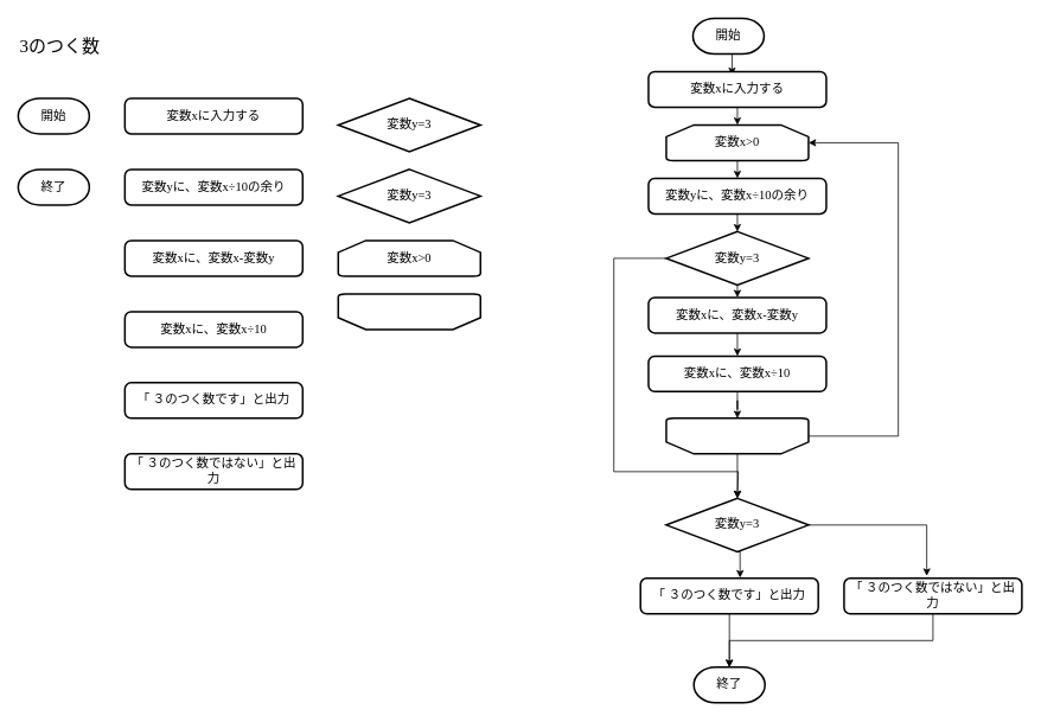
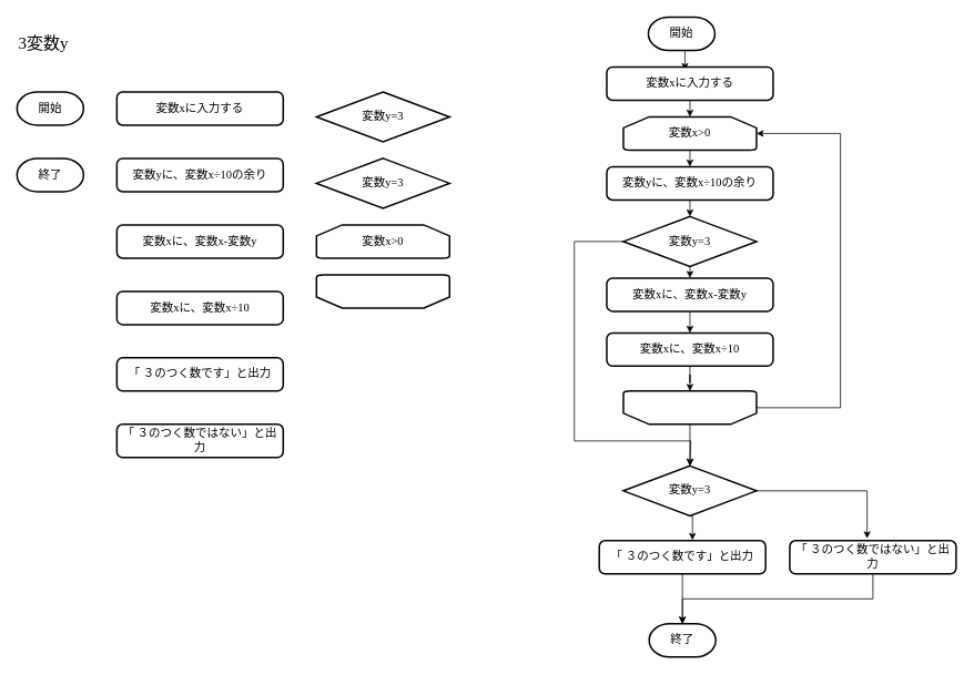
  <mxCell id="0" />
  <mxCell id="1" parent="0" />
  <mxCell id="2" value="開始" style="strokeWidth=2;html=1;shape=mxgraph.flowchart.terminator;whiteSpace=wrap;fontSize=14;fontFamily=BIZ UDPGothic;" parent="1" vertex="1"><mxGeometry x="20" y="110" width="80" height="40" as="geometry" /></mxCell>
  <mxCell id="3" value="終了" style="strokeWidth=2;html=1;shape=mxgraph.flowchart.terminator;whiteSpace=wrap;fontSize=14;fontFamily=BIZ UDPGothic;" parent="1" vertex="1"><mxGeometry x="20" y="190" width="80" height="40" as="geometry" /></mxCell>
  <mxCell id="4" value="&lt;div style=&quot;font-size: 14px;&quot;&gt;変数xに入力する&lt;/div&gt;" style="rounded=1;whiteSpace=wrap;html=1;absoluteArcSize=1;arcSize=14;strokeWidth=2;fontSize=14;fontFamily=BIZ UDPGothic;" parent="1" vertex="1"><mxGeometry x="140" y="110" width="200" height="40" as="geometry" /></mxCell>
- <mxCell id="5" value="3のつく数" style="text;html=1;strokeColor=none;fillColor=none;align=left;verticalAlign=middle;whiteSpace=wrap;rounded=0;fontSize=20;fontFamily=BIZ UDPGothic;" parent="1" vertex="1"><mxGeometry x="20" y="30" width="480" height="40" as="geometry" /></mxCell>
+ <mxCell id="5" value="3変数y" style="text;html=1;strokeColor=none;fillColor=none;align=left;verticalAlign=middle;whiteSpace=wrap;rounded=0;fontSize=20;fontFamily=BIZ UDPGothic;" parent="1" vertex="1"><mxGeometry x="20" y="30" width="480" height="40" as="geometry" /></mxCell>
  <mxCell id="6" value="&lt;div style=&quot;font-size: 14px;&quot;&gt;変数x&amp;gt;0&lt;/div&gt;" style="strokeWidth=2;html=1;shape=mxgraph.flowchart.loop_limit;whiteSpace=wrap;fontSize=14;fontFamily=BIZ UDPGothic;" vertex="1" parent="1"><mxGeometry x="380" y="270" width="160" height="40" as="geometry" /></mxCell>
  <mxCell id="7" value="" style="strokeWidth=2;html=1;shape=mxgraph.flowchart.loop_limit;whiteSpace=wrap;direction=west;fontSize=14;fontFamily=BIZ UDPGothic;" vertex="1" parent="1"><mxGeometry x="380" y="330" width="160" height="40" as="geometry" /></mxCell>
  <mxCell id="8" value="&lt;div style=&quot;font-size: 14px;&quot;&gt;変数y=3&lt;/div&gt;" style="strokeWidth=2;html=1;shape=mxgraph.flowchart.decision;whiteSpace=wrap;fontSize=14;fontFamily=BIZ UDPGothic;" vertex="1" parent="1"><mxGeometry x="380" y="110" width="160" height="60" as="geometry" /></mxCell>
  <mxCell id="9" value="&lt;div style=&quot;font-size: 14px;&quot;&gt;&lt;div&gt;変数yに、変数x÷10の余り&lt;/div&gt;&lt;/div&gt;" style="rounded=1;whiteSpace=wrap;html=1;absoluteArcSize=1;arcSize=14;strokeWidth=2;fontSize=14;fontFamily=BIZ UDPGothic;" vertex="1" parent="1"><mxGeometry x="140" y="190" width="200" height="40" as="geometry" /></mxCell>
  <mxCell id="10" value="&lt;div style=&quot;font-size: 14px;&quot;&gt;&lt;div&gt;変数xに、変数x-変数y&lt;/div&gt;&lt;/div&gt;" style="rounded=1;whiteSpace=wrap;html=1;absoluteArcSize=1;arcSize=14;strokeWidth=2;fontSize=14;fontFamily=BIZ UDPGothic;" vertex="1" parent="1"><mxGeometry x="140" y="270" width="200" height="40" as="geometry" /></mxCell>
  <mxCell id="11" value="&lt;div style=&quot;font-size: 14px;&quot;&gt;&lt;div&gt;変数xに、変数x÷10&lt;/div&gt;&lt;/div&gt;" style="rounded=1;whiteSpace=wrap;html=1;absoluteArcSize=1;arcSize=14;strokeWidth=2;fontSize=14;fontFamily=BIZ UDPGothic;" vertex="1" parent="1"><mxGeometry x="140" y="350" width="200" height="40" as="geometry" /></mxCell>
  <mxCell id="12" value="&lt;div style=&quot;&quot;&gt;&lt;div style=&quot;&quot;&gt;「 ３のつく数です」と出力&lt;/div&gt;&lt;/div&gt;" style="rounded=1;whiteSpace=wrap;html=1;absoluteArcSize=1;arcSize=14;strokeWidth=2;fontSize=14;fontFamily=BIZ UDPGothic;" vertex="1" parent="1"><mxGeometry x="140" y="430" width="200" height="40" as="geometry" /></mxCell>
  <mxCell id="13" value="&lt;div style=&quot;&quot;&gt;&lt;div style=&quot;&quot;&gt;「 ３のつく数ではない」と出力&lt;/div&gt;&lt;/div&gt;" style="rounded=1;whiteSpace=wrap;html=1;absoluteArcSize=1;arcSize=14;strokeWidth=2;fontSize=14;fontFamily=BIZ UDPGothic;" vertex="1" parent="1"><mxGeometry x="140" y="510" width="200" height="40" as="geometry" /></mxCell>
  <mxCell id="14" style="edgeStyle=orthogonalEdgeStyle;rounded=0;orthogonalLoop=1;jettySize=auto;html=1;exitX=0.5;exitY=1;exitDx=0;exitDy=0;exitPerimeter=0;entryX=0.47;entryY=0.1;entryDx=0;entryDy=0;entryPerimeter=0;" edge="1" parent="1" source="15" target="18"><mxGeometry relative="1" as="geometry" /></mxCell>
  <mxCell id="15" value="開始" style="strokeWidth=2;html=1;shape=mxgraph.flowchart.terminator;whiteSpace=wrap;fontSize=14;fontFamily=BIZ UDPGothic;" vertex="1" parent="1"><mxGeometry x="779" y="20" width="80" height="40" as="geometry" /></mxCell>
  <mxCell id="16" value="終了" style="strokeWidth=2;html=1;shape=mxgraph.flowchart.terminator;whiteSpace=wrap;fontSize=14;fontFamily=BIZ UDPGothic;" vertex="1" parent="1"><mxGeometry x="780" y="750" width="80" height="40" as="geometry" /></mxCell>
  <mxCell id="17" style="edgeStyle=orthogonalEdgeStyle;rounded=0;orthogonalLoop=1;jettySize=auto;html=1;exitX=0.5;exitY=1;exitDx=0;exitDy=0;entryX=0.5;entryY=0;entryDx=0;entryDy=0;entryPerimeter=0;" edge="1" parent="1" source="18" target="20"><mxGeometry relative="1" as="geometry" /></mxCell>
  <mxCell id="18" value="&lt;div style=&quot;font-size: 14px;&quot;&gt;変数xに入力する&lt;/div&gt;" style="rounded=1;whiteSpace=wrap;html=1;absoluteArcSize=1;arcSize=14;strokeWidth=2;fontSize=14;fontFamily=BIZ UDPGothic;" vertex="1" parent="1"><mxGeometry x="729" y="80" width="200" height="40" as="geometry" /></mxCell>
  <mxCell id="19" style="edgeStyle=orthogonalEdgeStyle;rounded=0;orthogonalLoop=1;jettySize=auto;html=1;exitX=0.5;exitY=1;exitDx=0;exitDy=0;exitPerimeter=0;entryX=0.5;entryY=0;entryDx=0;entryDy=0;" edge="1" parent="1" source="20" target="28"><mxGeometry relative="1" as="geometry" /></mxCell>
  <mxCell id="20" value="&lt;div style=&quot;font-size: 14px;&quot;&gt;変数x&amp;gt;0&lt;/div&gt;" style="strokeWidth=2;html=1;shape=mxgraph.flowchart.loop_limit;whiteSpace=wrap;fontSize=14;fontFamily=BIZ UDPGothic;" vertex="1" parent="1"><mxGeometry x="749" y="140" width="160" height="40" as="geometry" /></mxCell>
  <mxCell id="21" style="edgeStyle=orthogonalEdgeStyle;rounded=0;orthogonalLoop=1;jettySize=auto;html=1;exitX=0.5;exitY=0;exitDx=0;exitDy=0;exitPerimeter=0;entryX=0.5;entryY=0;entryDx=0;entryDy=0;entryPerimeter=0;" edge="1" parent="1" source="23" target="39"><mxGeometry relative="1" as="geometry" /></mxCell>
  <mxCell id="22" style="edgeStyle=orthogonalEdgeStyle;rounded=0;orthogonalLoop=1;jettySize=auto;html=1;exitX=0;exitY=0.5;exitDx=0;exitDy=0;exitPerimeter=0;entryX=1;entryY=0.5;entryDx=0;entryDy=0;entryPerimeter=0;" edge="1" parent="1" source="23" target="20"><mxGeometry relative="1" as="geometry"><Array as="points"><mxPoint x="1010" y="490" /><mxPoint x="1010" y="160" /></Array></mxGeometry></mxCell>
  <mxCell id="23" value="" style="strokeWidth=2;html=1;shape=mxgraph.flowchart.loop_limit;whiteSpace=wrap;direction=west;fontSize=14;fontFamily=BIZ UDPGothic;" vertex="1" parent="1"><mxGeometry x="749" y="470" width="160" height="40" as="geometry" /></mxCell>
  <mxCell id="24" style="edgeStyle=orthogonalEdgeStyle;rounded=0;orthogonalLoop=1;jettySize=auto;html=1;exitX=0.5;exitY=1;exitDx=0;exitDy=0;exitPerimeter=0;entryX=0.5;entryY=0;entryDx=0;entryDy=0;" edge="1" parent="1" source="26" target="30"><mxGeometry relative="1" as="geometry" /></mxCell>
  <mxCell id="25" style="edgeStyle=orthogonalEdgeStyle;rounded=0;orthogonalLoop=1;jettySize=auto;html=1;exitX=0;exitY=0.5;exitDx=0;exitDy=0;exitPerimeter=0;entryX=0.5;entryY=0;entryDx=0;entryDy=0;entryPerimeter=0;" edge="1" parent="1" source="26" target="39"><mxGeometry relative="1" as="geometry"><mxPoint x="830" y="540" as="targetPoint" /><Array as="points"><mxPoint x="690" y="290" /><mxPoint x="690" y="530" /><mxPoint x="830" y="530" /></Array></mxGeometry></mxCell>
  <mxCell id="26" value="&lt;div style=&quot;font-size: 14px;&quot;&gt;変数y=3&lt;/div&gt;" style="strokeWidth=2;html=1;shape=mxgraph.flowchart.decision;whiteSpace=wrap;fontSize=14;fontFamily=BIZ UDPGothic;" vertex="1" parent="1"><mxGeometry x="749" y="260" width="160" height="60" as="geometry" /></mxCell>
  <mxCell id="27" style="edgeStyle=orthogonalEdgeStyle;rounded=0;orthogonalLoop=1;jettySize=auto;html=1;exitX=0.5;exitY=1;exitDx=0;exitDy=0;entryX=0.5;entryY=0;entryDx=0;entryDy=0;entryPerimeter=0;" edge="1" parent="1" source="28" target="26"><mxGeometry relative="1" as="geometry" /></mxCell>
  <mxCell id="28" value="&lt;div style=&quot;font-size: 14px;&quot;&gt;&lt;div&gt;変数yに、変数x÷10の余り&lt;/div&gt;&lt;/div&gt;" style="rounded=1;whiteSpace=wrap;html=1;absoluteArcSize=1;arcSize=14;strokeWidth=2;fontSize=14;fontFamily=BIZ UDPGothic;" vertex="1" parent="1"><mxGeometry x="729" y="200" width="200" height="40" as="geometry" /></mxCell>
  <mxCell id="29" style="edgeStyle=orthogonalEdgeStyle;rounded=0;orthogonalLoop=1;jettySize=auto;html=1;exitX=0.5;exitY=1;exitDx=0;exitDy=0;entryX=0.5;entryY=0;entryDx=0;entryDy=0;" edge="1" parent="1" source="30" target="32"><mxGeometry relative="1" as="geometry" /></mxCell>
  <mxCell id="30" value="&lt;div style=&quot;font-size: 14px;&quot;&gt;&lt;div&gt;変数xに、変数x-変数y&lt;/div&gt;&lt;/div&gt;" style="rounded=1;whiteSpace=wrap;html=1;absoluteArcSize=1;arcSize=14;strokeWidth=2;fontSize=14;fontFamily=BIZ UDPGothic;" vertex="1" parent="1"><mxGeometry x="729" y="334" width="200" height="40" as="geometry" /></mxCell>
  <mxCell id="31" value="" style="edgeStyle=orthogonalEdgeStyle;rounded=0;orthogonalLoop=1;jettySize=auto;html=1;entryX=0.5;entryY=1;entryDx=0;entryDy=0;entryPerimeter=0;" edge="1" parent="1" source="32" target="23"><mxGeometry relative="1" as="geometry"><mxPoint x="969" y="470" as="targetPoint" /></mxGeometry></mxCell>
  <mxCell id="32" value="&lt;div style=&quot;font-size: 14px;&quot;&gt;&lt;div&gt;変数xに、変数x÷10&lt;/div&gt;&lt;/div&gt;" style="rounded=1;whiteSpace=wrap;html=1;absoluteArcSize=1;arcSize=14;strokeWidth=2;fontSize=14;fontFamily=BIZ UDPGothic;" vertex="1" parent="1"><mxGeometry x="729" y="400" width="200" height="40" as="geometry" /></mxCell>
  <mxCell id="33" style="edgeStyle=orthogonalEdgeStyle;rounded=0;orthogonalLoop=1;jettySize=auto;html=1;exitX=0.5;exitY=1;exitDx=0;exitDy=0;entryX=0.5;entryY=0;entryDx=0;entryDy=0;entryPerimeter=0;" edge="1" parent="1" source="34" target="16"><mxGeometry relative="1" as="geometry" /></mxCell>
  <mxCell id="34" value="&lt;div style=&quot;&quot;&gt;&lt;div style=&quot;&quot;&gt;「 ３のつく数です」と出力&lt;/div&gt;&lt;/div&gt;" style="rounded=1;whiteSpace=wrap;html=1;absoluteArcSize=1;arcSize=14;strokeWidth=2;fontSize=14;fontFamily=BIZ UDPGothic;" vertex="1" parent="1"><mxGeometry x="720" y="650" width="200" height="40" as="geometry" /></mxCell>
  <mxCell id="35" style="edgeStyle=orthogonalEdgeStyle;rounded=0;orthogonalLoop=1;jettySize=auto;html=1;exitX=0.5;exitY=1;exitDx=0;exitDy=0;entryX=0.5;entryY=0;entryDx=0;entryDy=0;entryPerimeter=0;" edge="1" parent="1" source="36" target="16"><mxGeometry relative="1" as="geometry"><mxPoint x="830" y="730" as="targetPoint" /></mxGeometry></mxCell>
  <mxCell id="36" value="&lt;div style=&quot;&quot;&gt;&lt;div style=&quot;&quot;&gt;「 ３のつく数ではない」と出力&lt;/div&gt;&lt;/div&gt;" style="rounded=1;whiteSpace=wrap;html=1;absoluteArcSize=1;arcSize=14;strokeWidth=2;fontSize=14;fontFamily=BIZ UDPGothic;" vertex="1" parent="1"><mxGeometry x="949" y="650" width="200" height="40" as="geometry" /></mxCell>
  <mxCell id="37" style="edgeStyle=orthogonalEdgeStyle;rounded=0;orthogonalLoop=1;jettySize=auto;html=1;exitX=0.5;exitY=1;exitDx=0;exitDy=0;exitPerimeter=0;entryX=0.56;entryY=-0.017;entryDx=0;entryDy=0;entryPerimeter=0;" edge="1" parent="1" source="39" target="34"><mxGeometry relative="1" as="geometry" /></mxCell>
  <mxCell id="38" style="edgeStyle=orthogonalEdgeStyle;rounded=0;orthogonalLoop=1;jettySize=auto;html=1;exitX=1;exitY=0.5;exitDx=0;exitDy=0;exitPerimeter=0;entryX=0.465;entryY=-0.067;entryDx=0;entryDy=0;entryPerimeter=0;" edge="1" parent="1" source="39" target="36"><mxGeometry relative="1" as="geometry" /></mxCell>
  <mxCell id="39" value="&lt;div style=&quot;font-size: 14px;&quot;&gt;変数y=3&lt;/div&gt;" style="strokeWidth=2;html=1;shape=mxgraph.flowchart.decision;whiteSpace=wrap;fontSize=14;fontFamily=BIZ UDPGothic;" vertex="1" parent="1"><mxGeometry x="749" y="560" width="160" height="60" as="geometry" /></mxCell>
  <mxCell id="40" value="&lt;div style=&quot;font-size: 14px;&quot;&gt;変数y=3&lt;/div&gt;" style="strokeWidth=2;html=1;shape=mxgraph.flowchart.decision;whiteSpace=wrap;fontSize=14;fontFamily=BIZ UDPGothic;" vertex="1" parent="1"><mxGeometry x="380" y="190" width="160" height="60" as="geometry" /></mxCell>
